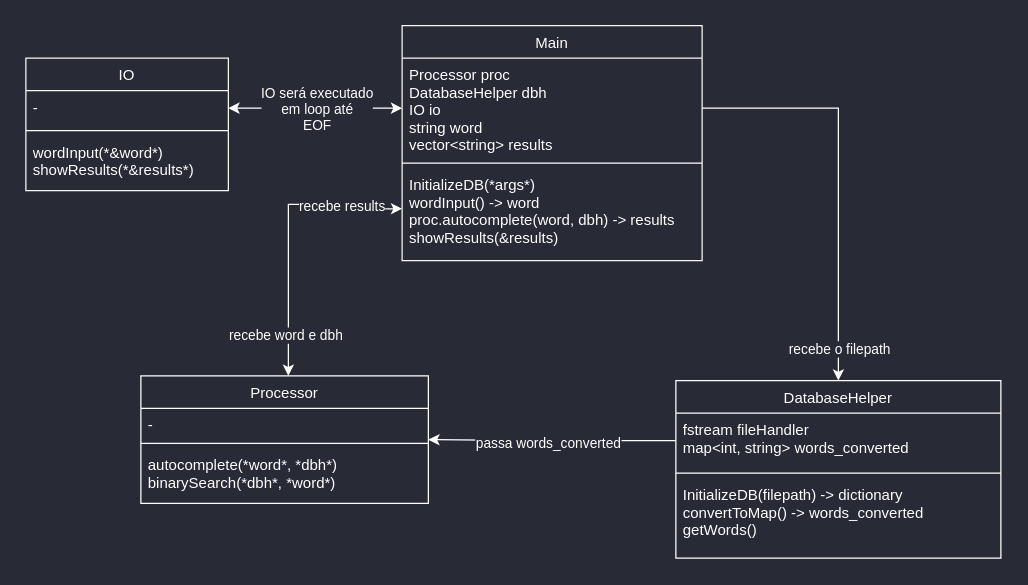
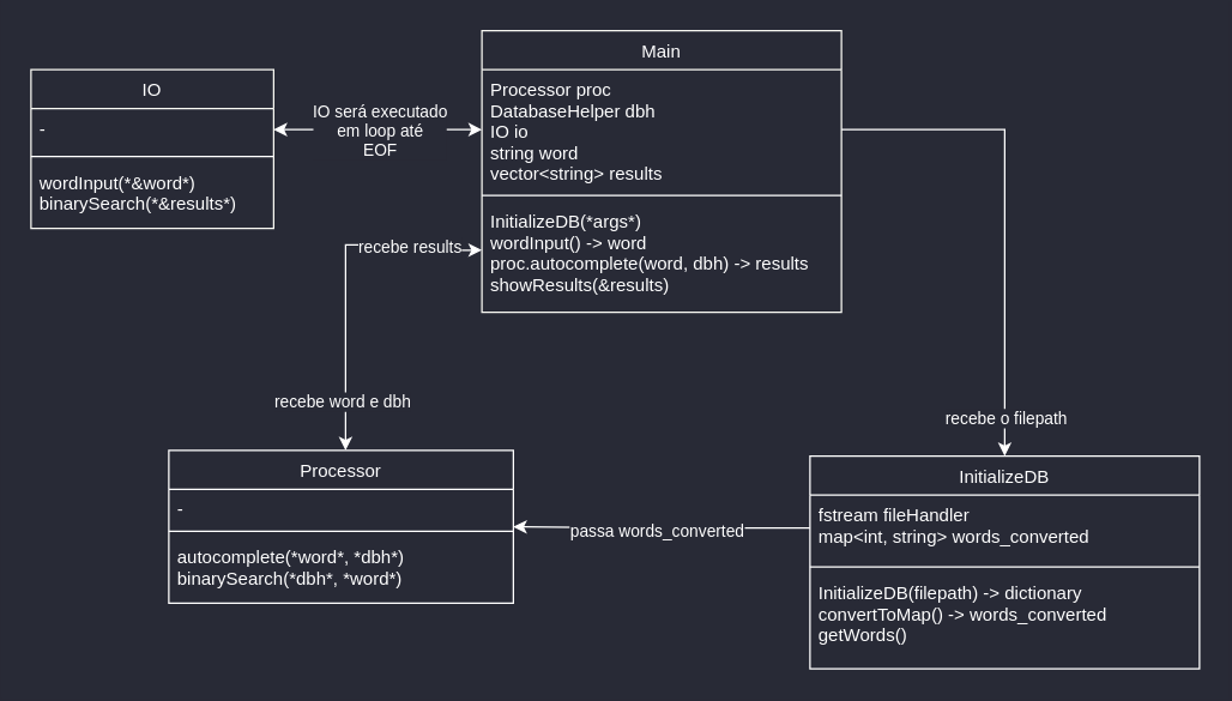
  <mxCell id="0" />
  <mxCell id="1" parent="0" />
  <mxCell id="2" value="Main" style="swimlane;fontStyle=0;align=center;verticalAlign=top;childLayout=stackLayout;horizontal=1;startSize=26;horizontalStack=0;resizeParent=1;resizeLast=0;collapsible=1;marginBottom=0;rounded=0;shadow=0;strokeWidth=1;fontColor=#FFFFFF;labelBackgroundColor=none;fillColor=none;labelBorderColor=none;strokeColor=#f8f8f2;" parent="1" vertex="1"><mxGeometry x="321" y="20" width="240" height="188" as="geometry"><mxRectangle x="220" y="360" width="160" height="26" as="alternateBounds" /></mxGeometry></mxCell>
  <mxCell id="3" value="Processor proc&#10;DatabaseHelper dbh&#10;IO io&#10;string word&#10;vector&lt;string&gt; results" style="text;align=left;verticalAlign=top;spacingLeft=4;spacingRight=4;overflow=hidden;rotatable=0;points=[[0,0.5],[1,0.5]];portConstraint=eastwest;fontColor=#FFFFFF;labelBorderColor=none;" parent="2" vertex="1"><mxGeometry y="26" width="240" height="80" as="geometry" /></mxCell>
  <mxCell id="4" value="" style="line;html=1;strokeWidth=1;align=left;verticalAlign=middle;spacingTop=-1;spacingLeft=3;spacingRight=3;rotatable=0;labelPosition=right;points=[];portConstraint=eastwest;fontColor=#FFFFFF;labelBorderColor=none;strokeColor=#FFFFFF;" parent="2" vertex="1"><mxGeometry y="106" width="240" height="8" as="geometry" /></mxCell>
  <mxCell id="5" value="InitializeDB(*args*)&#10;wordInput() -&gt; word&#10;proc.autocomplete(word, dbh) -&gt; results&#10;showResults(&amp;results)" style="text;align=left;verticalAlign=top;spacingLeft=4;spacingRight=4;overflow=hidden;rotatable=0;points=[[0,0.5],[1,0.5]];portConstraint=eastwest;fontColor=#FFFFFF;fontStyle=0;labelBorderColor=none;" parent="2" vertex="1"><mxGeometry y="114" width="240" height="65" as="geometry" /></mxCell>
- <mxCell id="6" value="DatabaseHelper" style="swimlane;fontStyle=0;align=center;verticalAlign=top;childLayout=stackLayout;horizontal=1;startSize=26;horizontalStack=0;resizeParent=1;resizeLast=0;collapsible=1;marginBottom=0;rounded=0;shadow=0;strokeWidth=1;fontColor=#FFFFFF;fillColor=none;labelBorderColor=none;strokeColor=#FFFFFF;" parent="1" vertex="1"><mxGeometry x="540" y="304" width="260" height="142" as="geometry"><mxRectangle x="430" y="444" width="170" height="26" as="alternateBounds" /></mxGeometry></mxCell>
+ <mxCell id="6" value="InitializeDB" style="swimlane;fontStyle=0;align=center;verticalAlign=top;childLayout=stackLayout;horizontal=1;startSize=26;horizontalStack=0;resizeParent=1;resizeLast=0;collapsible=1;marginBottom=0;rounded=0;shadow=0;strokeWidth=1;fontColor=#FFFFFF;fillColor=none;labelBorderColor=none;strokeColor=#FFFFFF;" parent="1" vertex="1"><mxGeometry x="540" y="304" width="260" height="142" as="geometry"><mxRectangle x="430" y="444" width="170" height="26" as="alternateBounds" /></mxGeometry></mxCell>
  <mxCell id="7" value="fstream fileHandler&#10;map&lt;int, string&gt; words_converted" style="text;align=left;verticalAlign=top;spacingLeft=4;spacingRight=4;overflow=hidden;rotatable=0;points=[[0,0.5],[1,0.5]];portConstraint=eastwest;fontColor=#FFFFFF;labelBorderColor=none;" parent="6" vertex="1"><mxGeometry y="26" width="260" height="44" as="geometry" /></mxCell>
  <mxCell id="8" value="" style="line;html=1;strokeWidth=1;align=left;verticalAlign=middle;spacingTop=-1;spacingLeft=3;spacingRight=3;rotatable=0;labelPosition=right;points=[];portConstraint=eastwest;fontColor=#FFFFFF;labelBorderColor=none;strokeColor=#FFFFFF;" parent="6" vertex="1"><mxGeometry y="70" width="260" height="8" as="geometry" /></mxCell>
  <mxCell id="9" value="InitializeDB(filepath) -&gt; dictionary&#10;convertToMap() -&gt; words_converted&#10;getWords()" style="text;align=left;verticalAlign=top;spacingLeft=4;spacingRight=4;overflow=hidden;rotatable=0;points=[[0,0.5],[1,0.5]];portConstraint=eastwest;fontColor=#FFFFFF;labelBorderColor=none;" parent="6" vertex="1"><mxGeometry y="78" width="260" height="44" as="geometry" /></mxCell>
  <mxCell id="10" value="Processor" style="swimlane;fontStyle=0;align=center;verticalAlign=top;childLayout=stackLayout;horizontal=1;startSize=26;horizontalStack=0;resizeParent=1;resizeLast=0;collapsible=1;marginBottom=0;rounded=0;shadow=0;strokeWidth=1;fontColor=#FFFFFF;labelBorderColor=none;fillColor=none;strokeColor=#FFFFFF;" parent="1" vertex="1"><mxGeometry x="112" y="300.17" width="230" height="102" as="geometry"><mxRectangle x="215" y="558" width="170" height="26" as="alternateBounds" /></mxGeometry></mxCell>
  <mxCell id="11" value="-" style="text;align=left;verticalAlign=top;spacingLeft=4;spacingRight=4;overflow=hidden;rotatable=0;points=[[0,0.5],[1,0.5]];portConstraint=eastwest;fontColor=#FFFFFF;labelBorderColor=none;" parent="10" vertex="1"><mxGeometry y="26" width="230" height="24" as="geometry" /></mxCell>
  <mxCell id="12" value="" style="line;html=1;strokeWidth=1;align=left;verticalAlign=middle;spacingTop=-1;spacingLeft=3;spacingRight=3;rotatable=0;labelPosition=right;points=[];portConstraint=eastwest;fontColor=#FFFFFF;labelBorderColor=none;fillColor=none;strokeColor=#FFFFFF;" parent="10" vertex="1"><mxGeometry y="50" width="230" height="8" as="geometry" /></mxCell>
  <mxCell id="13" value="autocomplete(*word*, *dbh*)&#10;binarySearch(*dbh*, *word*)&#10;" style="text;align=left;verticalAlign=top;spacingLeft=4;spacingRight=4;overflow=hidden;rotatable=0;points=[[0,0.5],[1,0.5]];portConstraint=eastwest;fontColor=#FFFFFF;labelBorderColor=none;" parent="10" vertex="1"><mxGeometry y="58" width="230" height="44" as="geometry" /></mxCell>
  <mxCell id="14" style="edgeStyle=orthogonalEdgeStyle;rounded=0;orthogonalLoop=1;jettySize=auto;html=1;exitX=1;exitY=0.5;exitDx=0;exitDy=0;entryX=0.5;entryY=0;entryDx=0;entryDy=0;fontColor=#FFFFFF;labelBorderColor=none;strokeColor=#FFFFFF;" parent="1" source="3" target="6" edge="1"><mxGeometry relative="1" as="geometry" /></mxCell>
  <mxCell id="15" value="recebe o filepath" style="edgeLabel;html=1;align=center;verticalAlign=middle;resizable=0;points=[];fontColor=#FFFFFF;labelBackgroundColor=#282A36;labelBorderColor=none;" parent="14" vertex="1" connectable="0"><mxGeometry x="0.465" relative="1" as="geometry"><mxPoint y="61" as="offset" /></mxGeometry></mxCell>
  <mxCell id="16" style="edgeStyle=orthogonalEdgeStyle;rounded=0;orthogonalLoop=1;jettySize=auto;html=1;exitX=0;exitY=0.5;exitDx=0;exitDy=0;fontColor=#FFFFFF;labelBorderColor=none;strokeColor=#FFFFFF;" parent="1" source="7" target="10" edge="1"><mxGeometry relative="1" as="geometry" /></mxCell>
  <mxCell id="17" value="&lt;div&gt;passa words_converted&lt;/div&gt;" style="edgeLabel;html=1;align=center;verticalAlign=middle;resizable=0;points=[];fontColor=#FFFFFF;labelBorderColor=none;labelBackgroundColor=#282A36;" parent="16" vertex="1" connectable="0"><mxGeometry x="-0.311" y="-2" relative="1" as="geometry"><mxPoint x="-35" y="3" as="offset" /></mxGeometry></mxCell>
  <mxCell id="18" style="edgeStyle=orthogonalEdgeStyle;rounded=0;orthogonalLoop=1;jettySize=auto;html=1;exitX=0;exitY=0.5;exitDx=0;exitDy=0;fontColor=#FFFFFF;labelBorderColor=none;strokeColor=#FFFFFF;startArrow=classic;startFill=1;" parent="1" source="5" target="10" edge="1"><mxGeometry relative="1" as="geometry"><Array as="points"><mxPoint x="295" y="163" /><mxPoint x="230" y="163" /></Array></mxGeometry></mxCell>
  <mxCell id="19" value="recebe word e dbh" style="edgeLabel;html=1;align=center;verticalAlign=middle;resizable=0;points=[];fontColor=#FFFFFF;labelBorderColor=none;labelBackgroundColor=#282A36;" parent="18" vertex="1" connectable="0"><mxGeometry x="0.613" relative="1" as="geometry"><mxPoint x="-3" y="12" as="offset" /></mxGeometry></mxCell>
  <mxCell id="20" value="recebe results" style="edgeLabel;html=1;align=center;verticalAlign=middle;resizable=0;points=[];fontColor=#FFFFFF;labelBorderColor=none;labelBackgroundColor=#282A36;" parent="18" vertex="1" connectable="0"><mxGeometry x="-0.704" y="-2" relative="1" as="geometry"><mxPoint x="-18" y="3" as="offset" /></mxGeometry></mxCell>
  <mxCell id="21" value="IO" style="swimlane;fontStyle=0;align=center;verticalAlign=top;childLayout=stackLayout;horizontal=1;startSize=26;horizontalStack=0;resizeParent=1;resizeLast=0;collapsible=1;marginBottom=0;rounded=0;shadow=0;strokeWidth=1;fontColor=#FFFFFF;labelBackgroundColor=none;fillColor=none;labelBorderColor=none;strokeColor=#f8f8f2;" parent="1" vertex="1"><mxGeometry x="20" y="46" width="162" height="106" as="geometry"><mxRectangle x="220" y="360" width="160" height="26" as="alternateBounds" /></mxGeometry></mxCell>
  <mxCell id="22" value="-" style="text;align=left;verticalAlign=top;spacingLeft=4;spacingRight=4;overflow=hidden;rotatable=0;points=[[0,0.5],[1,0.5]];portConstraint=eastwest;fontColor=#FFFFFF;labelBorderColor=none;" parent="21" vertex="1"><mxGeometry y="26" width="162" height="28" as="geometry" /></mxCell>
  <mxCell id="23" value="" style="line;html=1;strokeWidth=1;align=left;verticalAlign=middle;spacingTop=-1;spacingLeft=3;spacingRight=3;rotatable=0;labelPosition=right;points=[];portConstraint=eastwest;fontColor=#FFFFFF;labelBorderColor=none;strokeColor=#FFFFFF;" parent="21" vertex="1"><mxGeometry y="54" width="162" height="8" as="geometry" /></mxCell>
- <mxCell id="24" value="wordInput(*&amp;word*)&#10;showResults(*&amp;results*)&#10;" style="text;align=left;verticalAlign=top;spacingLeft=4;spacingRight=4;overflow=hidden;rotatable=0;points=[[0,0.5],[1,0.5]];portConstraint=eastwest;fontColor=#FFFFFF;fontStyle=0;labelBorderColor=none;" parent="21" vertex="1"><mxGeometry y="62" width="162" height="44" as="geometry" /></mxCell>
+ <mxCell id="24" value="wordInput(*&amp;word*)&#10;binarySearch(*&amp;results*)&#10;" style="text;align=left;verticalAlign=top;spacingLeft=4;spacingRight=4;overflow=hidden;rotatable=0;points=[[0,0.5],[1,0.5]];portConstraint=eastwest;fontColor=#FFFFFF;fontStyle=0;labelBorderColor=none;" parent="21" vertex="1"><mxGeometry y="62" width="162" height="44" as="geometry" /></mxCell>
  <mxCell id="25" style="edgeStyle=orthogonalEdgeStyle;rounded=0;orthogonalLoop=1;jettySize=auto;html=1;exitX=1;exitY=0.5;exitDx=0;exitDy=0;entryX=0;entryY=0.5;entryDx=0;entryDy=0;labelBorderColor=none;fontColor=#FFFFFF;strokeColor=#FFFFFF;startArrow=classic;startFill=1;" parent="1" source="22" target="3" edge="1"><mxGeometry relative="1" as="geometry" /></mxCell>
  <mxCell id="26" value="&lt;div&gt;IO será executado &lt;br&gt;&lt;/div&gt;&lt;div&gt;em loop até&lt;br&gt;EOF&lt;br&gt;&lt;/div&gt;" style="edgeLabel;html=1;align=center;verticalAlign=middle;resizable=0;points=[];fontColor=#FFFFFF;labelBackgroundColor=#282A36;" parent="25" vertex="1" connectable="0"><mxGeometry x="-0.285" y="1" relative="1" as="geometry"><mxPoint x="20" y="1" as="offset" /></mxGeometry></mxCell>
